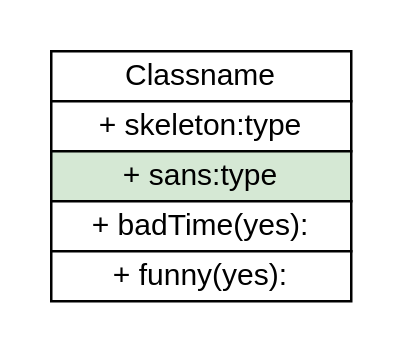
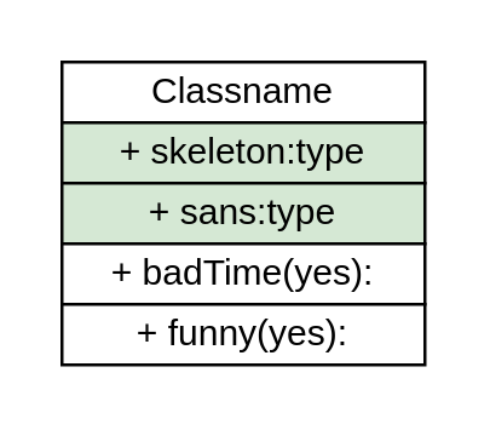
  <mxCell id="0" />
  <mxCell id="1" parent="0" />
  <mxCell id="2" value="Classname" style="rounded=0;whiteSpace=wrap;html=1;" vertex="1" parent="1"><mxGeometry x="20" y="20" width="120" height="20" as="geometry" /></mxCell>
- <mxCell id="3" value="+ skeleton:type" style="rounded=0;whiteSpace=wrap;html=1;" vertex="1" parent="1"><mxGeometry x="20" y="40" width="120" height="20" as="geometry" /></mxCell>
+ <mxCell id="3" value="+ skeleton:type" style="rounded=0;whiteSpace=wrap;html=1;fillColor=#d5e8d4;" vertex="1" parent="1"><mxGeometry x="20" y="40" width="120" height="20" as="geometry" /></mxCell>
  <mxCell id="4" value="+ sans:type" style="rounded=0;whiteSpace=wrap;html=1;fillColor=#d5e8d4;" vertex="1" parent="1"><mxGeometry x="20" y="60" width="120" height="20" as="geometry" /></mxCell>
  <mxCell id="5" value="+ badTime(yes):" style="rounded=0;whiteSpace=wrap;html=1;" vertex="1" parent="1"><mxGeometry x="20" y="80" width="120" height="20" as="geometry" /></mxCell>
  <mxCell id="6" value="+ funny(yes):" style="rounded=0;whiteSpace=wrap;html=1;" vertex="1" parent="1"><mxGeometry x="20" y="100" width="120" height="20" as="geometry" /></mxCell>
